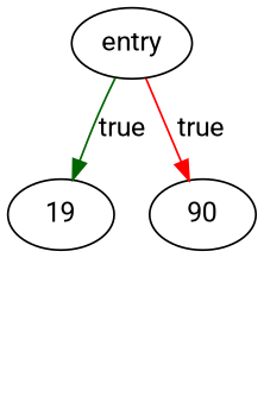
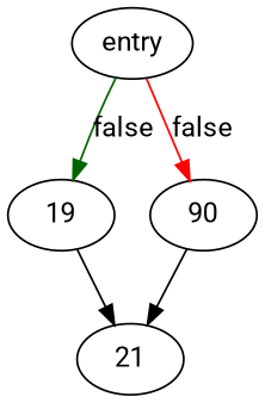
  digraph {
    fontname=Roboto
    node [fontname=Roboto]
    edge [fontname=Roboto]
    n1 [label=entry]
    n2 [label=19]
    n3 [label=90]
-   n1 -> n2 [color=darkgreen label=true]
-   n1 -> n3 [color=red label=true]
+   21
+   n1 -> n2 [color=darkgreen label=false]
+   n1 -> n3 [color=red label=false]
+   n2 -> 21
+   n3 -> 21
  }
